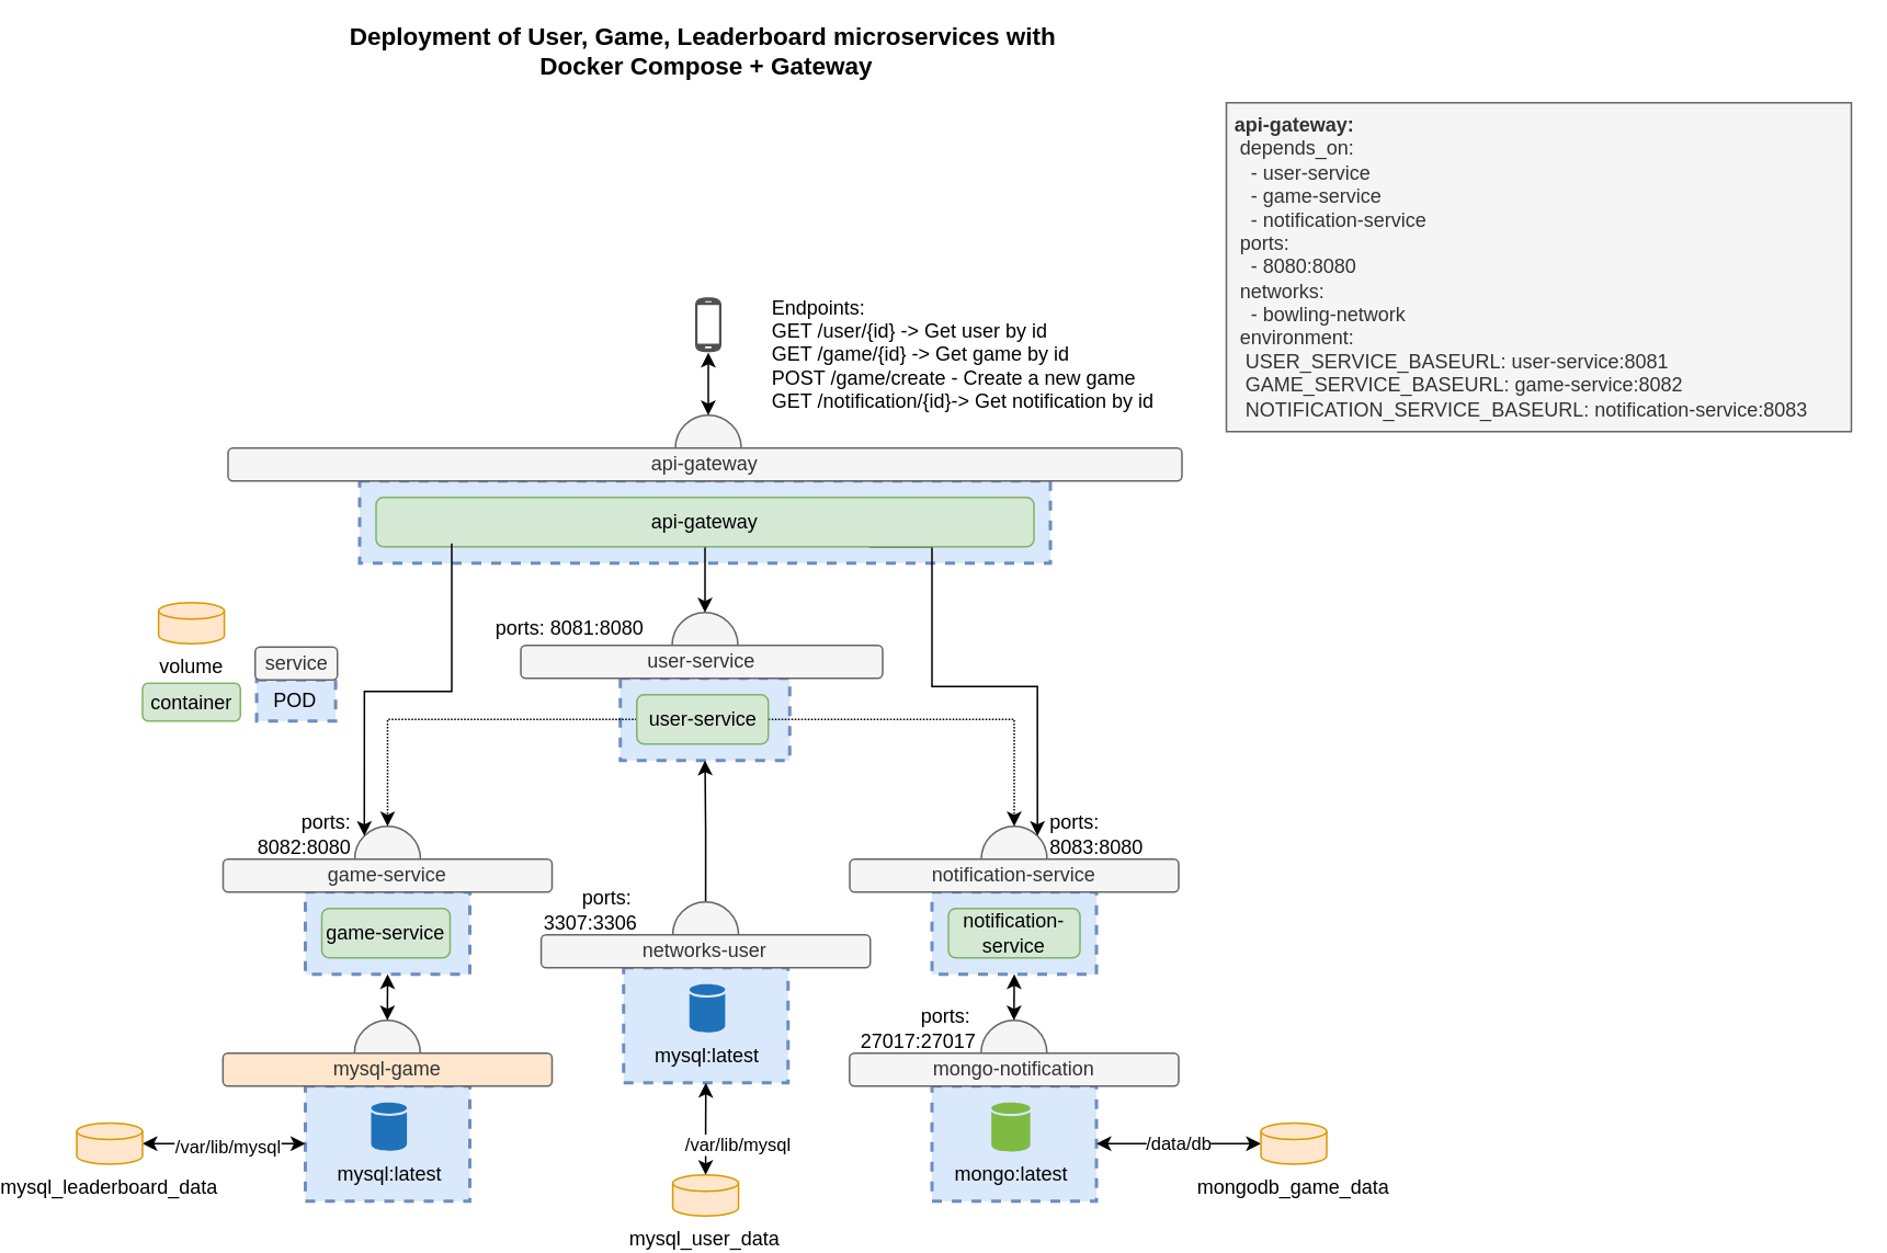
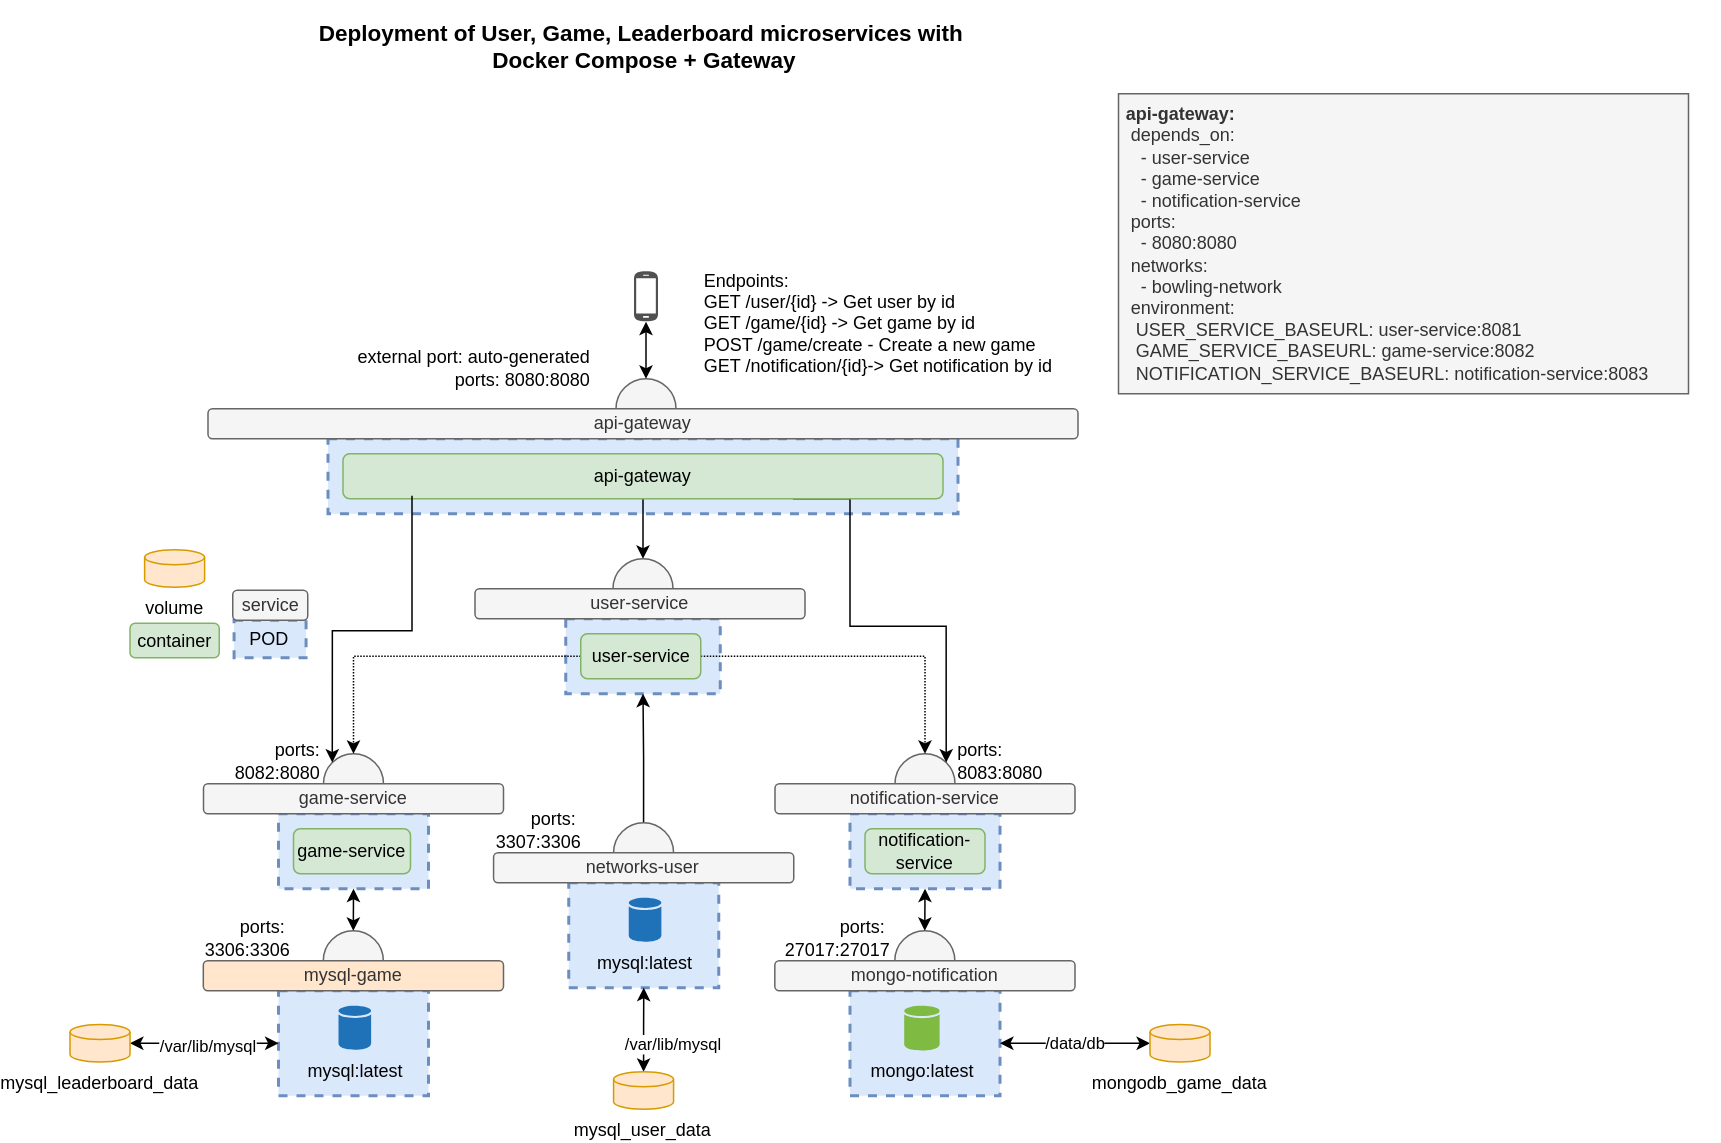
  <mxCell id="0" />
  <mxCell id="1" parent="0" />
  <mxCell id="2" value="" style="ellipse;whiteSpace=wrap;html=1;aspect=fixed;strokeWidth=1;fillColor=#f5f5f5;strokeColor=#666666;fontColor=#333333;" parent="1" vertex="1"><mxGeometry x="570" y="502" width="40" height="40" as="geometry" /></mxCell>
  <mxCell id="3" value="" style="ellipse;whiteSpace=wrap;html=1;aspect=fixed;strokeWidth=1;fillColor=#f5f5f5;strokeColor=#666666;fontColor=#333333;" parent="1" vertex="1"><mxGeometry x="189" y="502" width="40" height="40" as="geometry" /></mxCell>
  <mxCell id="4" value="" style="rounded=0;whiteSpace=wrap;html=1;strokeColor=#6c8ebf;dashed=1;strokeWidth=2;fillColor=#dae8fc;" parent="1" vertex="1"><mxGeometry x="350.5" y="412" width="103" height="50" as="geometry" /></mxCell>
  <mxCell id="5" value="" style="rounded=0;whiteSpace=wrap;html=1;strokeColor=#6c8ebf;dashed=1;strokeWidth=2;fillColor=#dae8fc;" parent="1" vertex="1"><mxGeometry x="540" y="542" width="100" height="50" as="geometry" /></mxCell>
  <mxCell id="6" value="" style="rounded=0;whiteSpace=wrap;html=1;strokeColor=#6c8ebf;dashed=1;strokeWidth=2;fillColor=#dae8fc;" parent="1" vertex="1"><mxGeometry x="540" y="660" width="100" height="70" as="geometry" /></mxCell>
  <mxCell id="7" value="" style="rounded=0;whiteSpace=wrap;html=1;strokeColor=#6c8ebf;dashed=1;strokeWidth=2;fillColor=#dae8fc;" parent="1" vertex="1"><mxGeometry x="159" y="660" width="100" height="70" as="geometry" /></mxCell>
  <mxCell id="8" value="" style="rounded=0;whiteSpace=wrap;html=1;strokeColor=#6c8ebf;dashed=1;fillColor=#dae8fc;strokeWidth=2;" parent="1" vertex="1"><mxGeometry x="159" y="542" width="100" height="50" as="geometry" /></mxCell>
  <mxCell id="9" value="game-service" style="rounded=1;whiteSpace=wrap;html=1;fillColor=#d5e8d4;strokeColor=#82b366;" parent="1" vertex="1"><mxGeometry x="169" y="552" width="78" height="30" as="geometry" /></mxCell>
  <mxCell id="10" value="notification-service" style="rounded=1;whiteSpace=wrap;html=1;fillColor=#d5e8d4;strokeColor=#82b366;" parent="1" vertex="1"><mxGeometry x="550" y="552" width="80" height="30" as="geometry" /></mxCell>
  <mxCell id="11" value="game-service" style="rounded=1;whiteSpace=wrap;html=1;fillColor=#f5f5f5;strokeColor=#666666;fontColor=#333333;" parent="1" vertex="1"><mxGeometry x="109" y="522" width="200" height="20" as="geometry" /></mxCell>
  <mxCell id="12" value="notification-service" style="rounded=1;whiteSpace=wrap;html=1;fillColor=#f5f5f5;strokeColor=#666666;fontColor=#333333;" parent="1" vertex="1"><mxGeometry x="490" y="522" width="200" height="20" as="geometry" /></mxCell>
  <mxCell id="13" value="mongo:latest" style="shadow=0;dashed=0;html=1;strokeColor=none;labelPosition=center;verticalLabelPosition=bottom;verticalAlign=top;outlineConnect=0;align=center;shape=mxgraph.office.databases.database;fillColor=#7FBA42;" parent="1" vertex="1"><mxGeometry x="576.13" y="670" width="23.63" height="30" as="geometry" /></mxCell>
  <mxCell id="14" value="mysql:latest" style="shadow=0;dashed=0;html=1;strokeColor=none;labelPosition=center;verticalLabelPosition=bottom;verticalAlign=top;outlineConnect=0;align=center;shape=mxgraph.office.databases.database;fillColor=#2072B8;" parent="1" vertex="1"><mxGeometry x="199" y="670" width="21.75" height="29.5" as="geometry" /></mxCell>
  <mxCell id="15" style="edgeStyle=orthogonalEdgeStyle;rounded=0;orthogonalLoop=1;jettySize=auto;html=1;exitX=1;exitY=0.5;exitDx=0;exitDy=0;entryX=0.5;entryY=0;entryDx=0;entryDy=0;dashed=1;dashPattern=1 1;" parent="1" source="17" target="2" edge="1"><mxGeometry relative="1" as="geometry" /></mxCell>
  <mxCell id="16" style="edgeStyle=orthogonalEdgeStyle;rounded=0;orthogonalLoop=1;jettySize=auto;html=1;exitX=0;exitY=0.5;exitDx=0;exitDy=0;entryX=0.5;entryY=0;entryDx=0;entryDy=0;dashed=1;dashPattern=1 1;" parent="1" source="17" target="3" edge="1"><mxGeometry relative="1" as="geometry"><Array as="points"><mxPoint x="209" y="437" /></Array></mxGeometry></mxCell>
  <mxCell id="17" value="user-service" style="rounded=1;whiteSpace=wrap;html=1;fillColor=#d5e8d4;strokeColor=#82b366;" parent="1" vertex="1"><mxGeometry x="360.5" y="422" width="80" height="30" as="geometry" /></mxCell>
  <mxCell id="18" value="" style="ellipse;whiteSpace=wrap;html=1;aspect=fixed;strokeWidth=1;fillColor=#f5f5f5;strokeColor=#666666;fontColor=#333333;" parent="1" vertex="1"><mxGeometry x="382" y="372" width="40" height="40" as="geometry" /></mxCell>
  <mxCell id="19" value="user-service" style="rounded=1;whiteSpace=wrap;html=1;fillColor=#f5f5f5;strokeColor=#666666;fontColor=#333333;" parent="1" vertex="1"><mxGeometry x="290" y="392" width="220" height="20" as="geometry" /></mxCell>
  <mxCell id="20" value="" style="pointerEvents=1;shadow=0;dashed=0;html=1;strokeColor=none;fillColor=#505050;labelPosition=center;verticalLabelPosition=bottom;verticalAlign=top;outlineConnect=0;align=center;shape=mxgraph.office.devices.cell_phone_android_standalone;" parent="1" vertex="1"><mxGeometry x="396" y="180" width="16" height="34" as="geometry" /></mxCell>
  <mxCell id="21" value="&lt;div&gt;ports:&lt;/div&gt;&lt;div&gt;8082:&lt;span style=&quot;background-color: initial;&quot;&gt;8080&lt;/span&gt;&lt;/div&gt;" style="text;html=1;strokeColor=none;fillColor=none;align=right;verticalAlign=middle;whiteSpace=wrap;rounded=0;" parent="1" vertex="1"><mxGeometry x="80" y="492" width="109" height="30" as="geometry" /></mxCell>
  <mxCell id="22" value="&lt;div&gt;ports:&lt;/div&gt;&lt;div&gt;8083:&lt;span style=&quot;background-color: initial;&quot;&gt;8080&lt;/span&gt;&lt;/div&gt;" style="text;html=1;strokeColor=none;fillColor=none;align=left;verticalAlign=middle;whiteSpace=wrap;rounded=0;" parent="1" vertex="1"><mxGeometry x="610" y="492" width="109" height="30" as="geometry" /></mxCell>
  <mxCell id="23" value="POD" style="rounded=0;whiteSpace=wrap;html=1;strokeColor=#6c8ebf;dashed=1;fillColor=#dae8fc;strokeWidth=2;" parent="1" vertex="1"><mxGeometry x="129.38" y="413" width="48" height="25" as="geometry" /></mxCell>
  <mxCell id="24" value="service" style="rounded=1;whiteSpace=wrap;html=1;fillColor=#f5f5f5;strokeColor=#666666;fontColor=#333333;" parent="1" vertex="1"><mxGeometry x="128.5" y="393" width="50" height="20" as="geometry" /></mxCell>
  <mxCell id="25" value="" style="ellipse;whiteSpace=wrap;html=1;aspect=fixed;strokeWidth=1;fillColor=#f5f5f5;strokeColor=#666666;fontColor=#333333;" parent="1" vertex="1"><mxGeometry x="188.88" y="620" width="40" height="40" as="geometry" /></mxCell>
  <mxCell id="26" value="mysql-game" style="rounded=1;whiteSpace=wrap;html=1;fillColor=#ffe6cc;strokeColor=#666666;fontColor=#333333;" parent="1" vertex="1"><mxGeometry x="108.88" y="640" width="200.12" height="20" as="geometry" /></mxCell>
+ <mxCell id="27" value="&lt;div&gt;&lt;span&gt;ports:&amp;nbsp;&lt;/span&gt;&lt;br&gt;&lt;/div&gt;3306:3306" style="text;html=1;strokeColor=none;fillColor=none;align=right;verticalAlign=middle;whiteSpace=wrap;rounded=0;" parent="1" vertex="1"><mxGeometry x="60" y="610" width="109" height="30" as="geometry" /></mxCell>
  <mxCell id="28" value="" style="endArrow=classic;startArrow=classic;html=1;exitX=0.5;exitY=1;exitDx=0;exitDy=0;entryX=0.5;entryY=0;entryDx=0;entryDy=0;" parent="1" source="8" target="25" edge="1"><mxGeometry width="50" height="50" relative="1" as="geometry"><mxPoint x="479" y="592" as="sourcePoint" /><mxPoint x="499" y="622" as="targetPoint" /></mxGeometry></mxCell>
  <mxCell id="29" value="" style="ellipse;whiteSpace=wrap;html=1;aspect=fixed;strokeWidth=1;fillColor=#f5f5f5;strokeColor=#666666;fontColor=#333333;" parent="1" vertex="1"><mxGeometry x="569.88" y="620" width="40" height="40" as="geometry" /></mxCell>
  <mxCell id="30" value="mongo-notification" style="rounded=1;whiteSpace=wrap;html=1;fillColor=#f5f5f5;strokeColor=#666666;fontColor=#333333;" parent="1" vertex="1"><mxGeometry x="489.88" y="640" width="200.12" height="20" as="geometry" /></mxCell>
  <mxCell id="31" value="&lt;div&gt;&lt;span&gt;ports:&amp;nbsp;&lt;/span&gt;&lt;br&gt;&lt;/div&gt;27017:27017" style="text;html=1;strokeColor=none;fillColor=none;align=right;verticalAlign=middle;whiteSpace=wrap;rounded=0;" parent="1" vertex="1"><mxGeometry x="460" y="610" width="109" height="30" as="geometry" /></mxCell>
  <mxCell id="32" value="" style="endArrow=classic;startArrow=classic;html=1;exitX=0.5;exitY=1;exitDx=0;exitDy=0;entryX=0.5;entryY=0;entryDx=0;entryDy=0;" parent="1" source="5" target="29" edge="1"><mxGeometry width="50" height="50" relative="1" as="geometry"><mxPoint x="310" y="602" as="sourcePoint" /><mxPoint x="309.88" y="630" as="targetPoint" /></mxGeometry></mxCell>
- <mxCell id="33" value="&lt;div&gt;&lt;span style=&quot;background-color: initial;&quot;&gt;ports: 8081:&lt;/span&gt;&lt;span style=&quot;background-color: initial;&quot;&gt;8080&lt;/span&gt;&lt;br&gt;&lt;/div&gt;" style="text;html=1;strokeColor=none;fillColor=none;align=right;verticalAlign=middle;whiteSpace=wrap;rounded=0;" parent="1" vertex="1"><mxGeometry x="188.88" y="372" width="178" height="20" as="geometry" /></mxCell>
  <mxCell id="34" value="&lt;div&gt;&lt;b&gt;&lt;font style=&quot;font-size: 15px&quot;&gt;Deployment of User, Game, Leaderboard microservices with&lt;br&gt;&amp;nbsp;Docker Compose + Gateway&lt;/font&gt;&lt;/b&gt;&lt;/div&gt;" style="text;html=1;strokeColor=none;fillColor=none;align=center;verticalAlign=middle;whiteSpace=wrap;rounded=0;" parent="1" vertex="1"><mxGeometry x="52" y="20" width="698" height="20" as="geometry" /></mxCell>
  <mxCell id="35" style="edgeStyle=orthogonalEdgeStyle;rounded=0;orthogonalLoop=1;jettySize=auto;html=1;entryX=0;entryY=0.5;entryDx=0;entryDy=0;startArrow=classic;startFill=1;" parent="1" source="37" target="7" edge="1"><mxGeometry relative="1" as="geometry" /></mxCell>
  <mxCell id="36" value="/var/lib/mysql" style="edgeLabel;html=1;align=center;verticalAlign=middle;resizable=0;points=[];" parent="35" vertex="1" connectable="0"><mxGeometry x="-0.34" y="-1" relative="1" as="geometry"><mxPoint x="18" as="offset" /></mxGeometry></mxCell>
  <mxCell id="37" value="mysql_leaderboard_data" style="shape=cylinder3;whiteSpace=wrap;html=1;boundedLbl=1;backgroundOutline=1;size=5;verticalAlign=top;labelPosition=center;verticalLabelPosition=bottom;align=center;fillColor=#ffe6cc;strokeColor=#d79b00;" parent="1" vertex="1"><mxGeometry x="20" y="682.5" width="40" height="25" as="geometry" /></mxCell>
  <mxCell id="38" value="/data/db" style="edgeStyle=orthogonalEdgeStyle;rounded=0;orthogonalLoop=1;jettySize=auto;html=1;entryX=1;entryY=0.5;entryDx=0;entryDy=0;startArrow=classic;startFill=1;" parent="1" source="39" target="6" edge="1"><mxGeometry relative="1" as="geometry" /></mxCell>
  <mxCell id="39" value="mongodb_game_data" style="shape=cylinder3;whiteSpace=wrap;html=1;boundedLbl=1;backgroundOutline=1;size=5;verticalAlign=top;labelPosition=center;verticalLabelPosition=bottom;align=center;fillColor=#ffe6cc;strokeColor=#d79b00;" parent="1" vertex="1"><mxGeometry x="740" y="682.5" width="40" height="25" as="geometry" /></mxCell>
  <mxCell id="40" value="container" style="rounded=1;whiteSpace=wrap;html=1;fillColor=#d5e8d4;strokeColor=#82b366;" parent="1" vertex="1"><mxGeometry x="60" y="415" width="59.5" height="23" as="geometry" /></mxCell>
  <mxCell id="41" value="volume" style="shape=cylinder3;whiteSpace=wrap;html=1;boundedLbl=1;backgroundOutline=1;size=5;verticalAlign=top;labelPosition=center;verticalLabelPosition=bottom;align=center;fillColor=#ffe6cc;strokeColor=#d79b00;" parent="1" vertex="1"><mxGeometry x="69.75" y="366" width="40" height="25" as="geometry" /></mxCell>
  <mxCell id="42" value="&lt;div&gt;&lt;b&gt;&amp;nbsp;api-gateway:&lt;/b&gt;&lt;/div&gt;&lt;div&gt;&amp;nbsp; depends_on:&lt;/div&gt;&lt;div&gt;&amp;nbsp; &amp;nbsp; - user-service&lt;/div&gt;&lt;div&gt;&amp;nbsp; &amp;nbsp; - game-service&lt;/div&gt;&lt;div&gt;&amp;nbsp; &amp;nbsp; - notification-service&lt;/div&gt;&lt;div&gt;&amp;nbsp; ports:&lt;/div&gt;&lt;div&gt;&amp;nbsp; &amp;nbsp; - 8080:8080&lt;/div&gt;&lt;div&gt;&lt;div&gt;&amp;nbsp; networks:&lt;/div&gt;&lt;div&gt;&amp;nbsp; &amp;nbsp; - bowling-network&lt;/div&gt;&lt;/div&gt;&lt;div&gt;&amp;nbsp;&amp;nbsp;environment:&lt;br&gt;&lt;/div&gt;&lt;div&gt;&amp;nbsp; &amp;nbsp;USER_SERVICE_BASEURL: user-service:8081&lt;/div&gt;&lt;div&gt;&amp;nbsp; &amp;nbsp;GAME_SERVICE_BASEURL: game-service:8082&lt;/div&gt;&lt;div&gt;&amp;nbsp; &amp;nbsp;NOTIFICATION_SERVICE_BASEURL: notification-service:8083&lt;/div&gt;" style="text;html=1;align=left;verticalAlign=middle;resizable=0;points=[];autosize=1;strokeColor=#666666;fillColor=#f5f5f5;fontColor=#333333;" parent="1" vertex="1"><mxGeometry x="719" y="62" width="380" height="200" as="geometry" /></mxCell>
  <mxCell id="43" value="" style="rounded=0;whiteSpace=wrap;html=1;strokeColor=#6c8ebf;dashed=1;strokeWidth=2;fillColor=#dae8fc;" parent="1" vertex="1"><mxGeometry x="352.5" y="588" width="100" height="70" as="geometry" /></mxCell>
  <mxCell id="44" value="mysql:latest" style="shadow=0;dashed=0;html=1;strokeColor=none;labelPosition=center;verticalLabelPosition=bottom;verticalAlign=top;outlineConnect=0;align=center;shape=mxgraph.office.databases.database;fillColor=#2072B8;" parent="1" vertex="1"><mxGeometry x="392.5" y="598" width="21.75" height="29.5" as="geometry" /></mxCell>
  <mxCell id="45" style="edgeStyle=orthogonalEdgeStyle;rounded=0;orthogonalLoop=1;jettySize=auto;html=1;exitX=0.5;exitY=0;exitDx=0;exitDy=0;entryX=0.5;entryY=1;entryDx=0;entryDy=0;" parent="1" source="46" target="4" edge="1"><mxGeometry relative="1" as="geometry" /></mxCell>
  <mxCell id="46" value="" style="ellipse;whiteSpace=wrap;html=1;aspect=fixed;strokeWidth=1;fillColor=#f5f5f5;strokeColor=#666666;fontColor=#333333;" parent="1" vertex="1"><mxGeometry x="382.38" y="548" width="40" height="40" as="geometry" /></mxCell>
  <mxCell id="47" value="networks-user" style="rounded=1;whiteSpace=wrap;html=1;fillColor=#f5f5f5;strokeColor=#666666;fontColor=#333333;" parent="1" vertex="1"><mxGeometry x="302.38" y="568" width="200.12" height="20" as="geometry" /></mxCell>
  <mxCell id="48" value="&lt;div&gt;&lt;span&gt;ports:&amp;nbsp;&lt;/span&gt;&lt;br&gt;&lt;/div&gt;3307:3306" style="text;html=1;strokeColor=none;fillColor=none;align=right;verticalAlign=middle;whiteSpace=wrap;rounded=0;" parent="1" vertex="1"><mxGeometry x="253.5" y="538" width="109" height="30" as="geometry" /></mxCell>
  <mxCell id="49" style="edgeStyle=orthogonalEdgeStyle;rounded=0;orthogonalLoop=1;jettySize=auto;html=1;entryX=0.5;entryY=1;entryDx=0;entryDy=0;startArrow=classic;startFill=1;" parent="1" source="51" target="43" edge="1"><mxGeometry relative="1" as="geometry" /></mxCell>
  <mxCell id="50" value="/var/lib/mysql" style="edgeLabel;html=1;align=center;verticalAlign=middle;resizable=0;points=[];" parent="49" vertex="1" connectable="0"><mxGeometry x="-0.34" y="-1" relative="1" as="geometry"><mxPoint x="18" as="offset" /></mxGeometry></mxCell>
  <mxCell id="51" value="mysql_user_data" style="shape=cylinder3;whiteSpace=wrap;html=1;boundedLbl=1;backgroundOutline=1;size=5;verticalAlign=top;labelPosition=center;verticalLabelPosition=bottom;align=center;fillColor=#ffe6cc;strokeColor=#d79b00;" parent="1" vertex="1"><mxGeometry x="382.38" y="714" width="40" height="25" as="geometry" /></mxCell>
  <mxCell id="52" value="" style="rounded=0;whiteSpace=wrap;html=1;strokeColor=#6c8ebf;dashed=1;strokeWidth=2;fillColor=#dae8fc;" parent="1" vertex="1"><mxGeometry x="192" y="292" width="420" height="50" as="geometry" /></mxCell>
  <mxCell id="53" style="edgeStyle=orthogonalEdgeStyle;rounded=0;orthogonalLoop=1;jettySize=auto;html=1;exitX=0.5;exitY=1;exitDx=0;exitDy=0;entryX=0.5;entryY=0;entryDx=0;entryDy=0;" parent="1" source="55" target="18" edge="1"><mxGeometry relative="1" as="geometry" /></mxCell>
  <mxCell id="54" style="edgeStyle=orthogonalEdgeStyle;rounded=0;orthogonalLoop=1;jettySize=auto;html=1;exitX=0.75;exitY=1;exitDx=0;exitDy=0;entryX=1;entryY=0;entryDx=0;entryDy=0;" parent="1" source="55" target="2" edge="1"><mxGeometry relative="1" as="geometry"><Array as="points"><mxPoint x="540" y="332" /><mxPoint x="540" y="417" /><mxPoint x="604" y="417" /></Array></mxGeometry></mxCell>
  <mxCell id="55" value="api-gateway" style="rounded=1;whiteSpace=wrap;html=1;fillColor=#d5e8d4;strokeColor=#82b366;" parent="1" vertex="1"><mxGeometry x="202" y="302" width="400" height="30" as="geometry" /></mxCell>
  <mxCell id="56" value="" style="ellipse;whiteSpace=wrap;html=1;aspect=fixed;strokeWidth=1;fillColor=#f5f5f5;strokeColor=#666666;fontColor=#333333;" parent="1" vertex="1"><mxGeometry x="384" y="252" width="40" height="40" as="geometry" /></mxCell>
  <mxCell id="57" value="api-gateway" style="rounded=1;whiteSpace=wrap;html=1;fillColor=#f5f5f5;strokeColor=#666666;fontColor=#333333;" parent="1" vertex="1"><mxGeometry x="112" y="272" width="580" height="20" as="geometry" /></mxCell>
+ <mxCell id="58" value="&lt;div&gt;external port: auto-generated&lt;/div&gt;&lt;div&gt;ports: 8080:&lt;span style=&quot;background-color: initial;&quot;&gt;8080&lt;/span&gt;&lt;/div&gt;" style="text;html=1;strokeColor=none;fillColor=none;align=right;verticalAlign=middle;whiteSpace=wrap;rounded=0;" parent="1" vertex="1"><mxGeometry x="190.88" y="230" width="178" height="30" as="geometry" /></mxCell>
  <mxCell id="59" value="" style="endArrow=classic;startArrow=classic;html=1;rounded=0;exitX=0.5;exitY=0;exitDx=0;exitDy=0;" parent="1" source="56" target="20" edge="1"><mxGeometry width="50" height="50" relative="1" as="geometry"><mxPoint x="460" y="240" as="sourcePoint" /><mxPoint x="510" y="190" as="targetPoint" /></mxGeometry></mxCell>
  <mxCell id="60" value="Endpoints:&lt;br&gt;GET /user/{id} -&amp;gt; Get user by id&lt;br&gt;GET /game/{id} -&amp;gt; Get game by id&lt;br&gt;POST /game/create - Create a new game&lt;br&gt;GET /notification/{id}-&amp;gt; Get notification by id" style="text;html=1;strokeColor=none;fillColor=none;align=left;verticalAlign=middle;whiteSpace=wrap;rounded=0;" parent="1" vertex="1"><mxGeometry x="440.5" y="170" width="240" height="90" as="geometry" /></mxCell>
  <mxCell id="61" style="edgeStyle=orthogonalEdgeStyle;rounded=0;orthogonalLoop=1;jettySize=auto;html=1;entryX=0;entryY=0;entryDx=0;entryDy=0;" parent="1" target="3" edge="1"><mxGeometry relative="1" as="geometry"><mxPoint x="248" y="330" as="sourcePoint" /><mxPoint x="412" y="382" as="targetPoint" /><Array as="points"><mxPoint x="248" y="330" /><mxPoint x="248" y="420" /><mxPoint x="195" y="420" /></Array></mxGeometry></mxCell>
